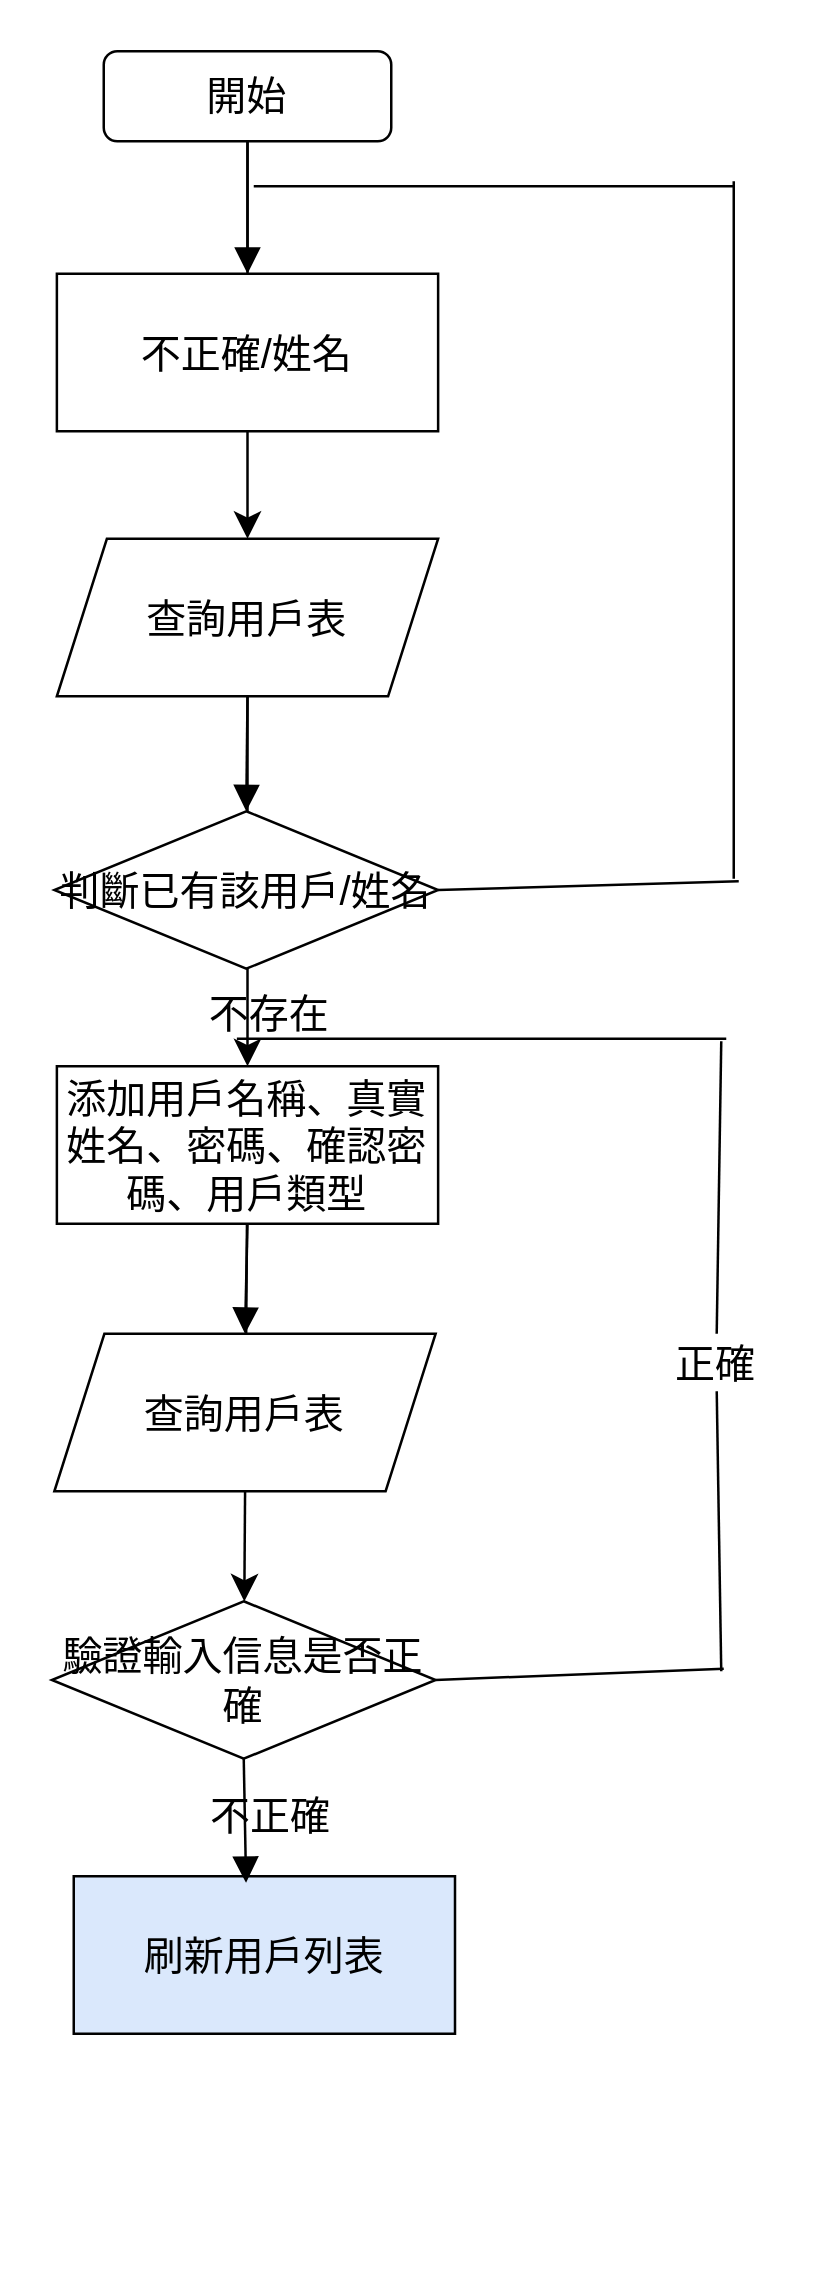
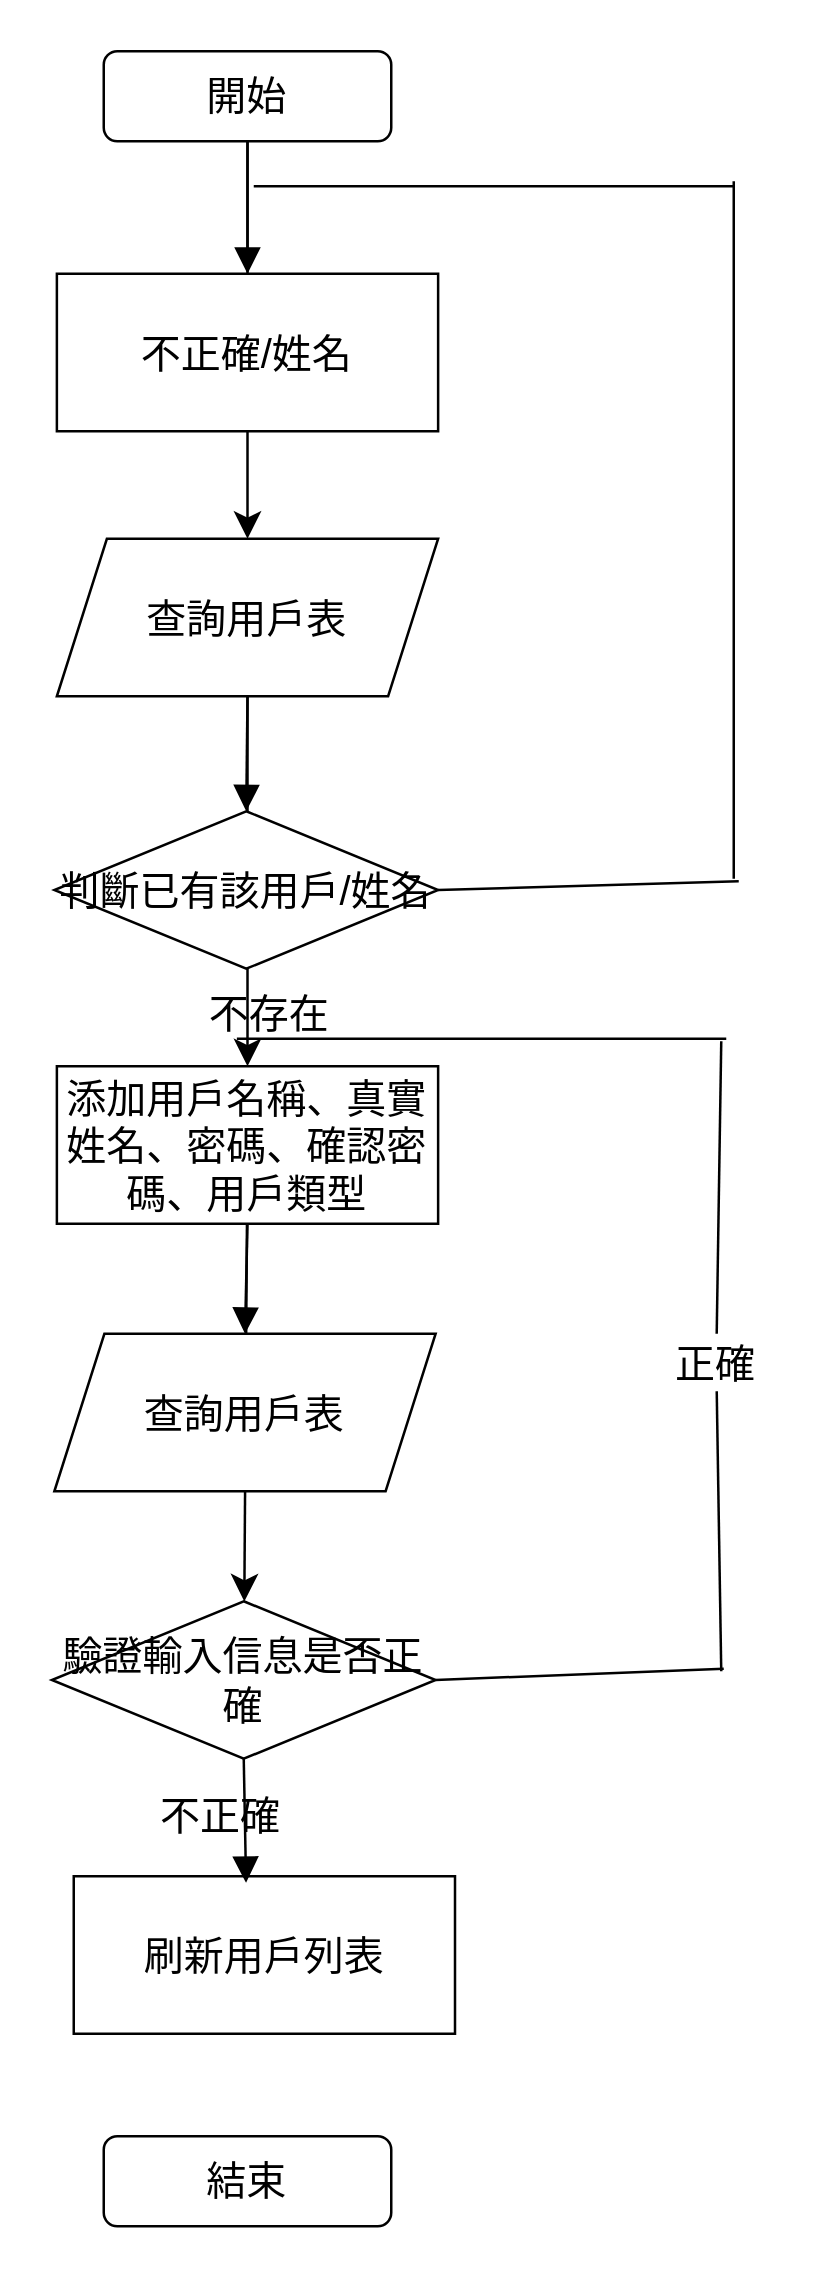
  <mxCell id="0" />
  <mxCell id="1" parent="0" />
  <mxCell id="2" value="" style="edgeStyle=none;curved=1;rounded=0;orthogonalLoop=1;jettySize=auto;html=1;fontSize=12;startSize=8;endSize=8;" edge="1" parent="1" source="3" target="6"><mxGeometry relative="1" as="geometry" /></mxCell>
  <mxCell id="3" value="開始" style="rounded=1;whiteSpace=wrap;html=1;fontSize=16;" vertex="1" parent="1"><mxGeometry x="41" y="20" width="115" height="36" as="geometry" /></mxCell>
  <mxCell id="4" value="不正確/姓名" style="rounded=0;whiteSpace=wrap;html=1;fontSize=16;" vertex="1" parent="1"><mxGeometry x="22.25" y="109" width="152.5" height="63" as="geometry" /></mxCell>
  <mxCell id="5" value="" style="edgeStyle=none;curved=1;rounded=0;orthogonalLoop=1;jettySize=auto;html=1;fontSize=12;startSize=8;endSize=8;" edge="1" parent="1" source="6" target="9"><mxGeometry relative="1" as="geometry" /></mxCell>
  <mxCell id="6" value="查詢用戶表" style="shape=parallelogram;perimeter=parallelogramPerimeter;whiteSpace=wrap;html=1;fixedSize=1;fontSize=16;rotation=0;" vertex="1" parent="1"><mxGeometry x="22.25" y="215" width="152.5" height="63" as="geometry" /></mxCell>
  <mxCell id="7" value="判斷已有該用戶/姓名" style="rhombus;whiteSpace=wrap;html=1;fontSize=16;rotation=0;" vertex="1" parent="1"><mxGeometry x="21.25" y="324" width="153.5" height="63" as="geometry" /></mxCell>
  <mxCell id="8" value="" style="edgeStyle=none;curved=1;rounded=0;orthogonalLoop=1;jettySize=auto;html=1;fontSize=12;startSize=8;endSize=8;" edge="1" parent="1" source="9" target="11"><mxGeometry relative="1" as="geometry" /></mxCell>
  <mxCell id="9" value="添加用戶名稱、真實姓名、密碼、確認密碼、用戶類型" style="rounded=0;whiteSpace=wrap;html=1;fontSize=16;" vertex="1" parent="1"><mxGeometry x="22.25" y="426" width="152.5" height="63" as="geometry" /></mxCell>
  <mxCell id="10" value="查詢用戶表" style="shape=parallelogram;perimeter=parallelogramPerimeter;whiteSpace=wrap;html=1;fixedSize=1;fontSize=16;rotation=0;" vertex="1" parent="1"><mxGeometry x="21.25" y="533" width="152.5" height="63" as="geometry" /></mxCell>
  <mxCell id="11" value="驗證輸入信息是否正確" style="rhombus;whiteSpace=wrap;html=1;fontSize=16;rotation=0;" vertex="1" parent="1"><mxGeometry x="20.25" y="640" width="153.5" height="63" as="geometry" /></mxCell>
- <mxCell id="12" value="刷新用戶列表" style="rounded=0;whiteSpace=wrap;html=1;fontSize=16;fillColor=#dae8fc;" vertex="1" parent="1"><mxGeometry x="29" y="750" width="152.5" height="63" as="geometry" /></mxCell>
+ <mxCell id="12" value="刷新用戶列表" style="rounded=0;whiteSpace=wrap;html=1;fontSize=16;" vertex="1" parent="1"><mxGeometry x="29" y="750" width="152.5" height="63" as="geometry" /></mxCell>
+ <mxCell id="13" value="結束" style="rounded=1;whiteSpace=wrap;html=1;fontSize=16;" vertex="1" parent="1"><mxGeometry x="41" y="854" width="115" height="36" as="geometry" /></mxCell>
  <mxCell id="14" value="" style="html=1;verticalAlign=bottom;endArrow=block;curved=0;rounded=0;fontSize=12;startSize=8;endSize=8;exitX=0.5;exitY=1;exitDx=0;exitDy=0;entryX=0.5;entryY=0;entryDx=0;entryDy=0;" edge="1" parent="1" source="6" target="7"><mxGeometry x="-0.391" y="13" width="80" relative="1" as="geometry"><mxPoint x="176" y="580" as="sourcePoint" /><mxPoint x="256" y="580" as="targetPoint" /><mxPoint as="offset" /></mxGeometry></mxCell>
  <mxCell id="15" value="" style="html=1;verticalAlign=bottom;endArrow=block;curved=0;rounded=0;fontSize=12;startSize=8;endSize=8;exitX=0.5;exitY=1;exitDx=0;exitDy=0;entryX=0.5;entryY=0;entryDx=0;entryDy=0;" edge="1" parent="1" source="9" target="10"><mxGeometry width="80" relative="1" as="geometry"><mxPoint x="176" y="380" as="sourcePoint" /><mxPoint x="256" y="380" as="targetPoint" /></mxGeometry></mxCell>
  <mxCell id="16" value="" style="html=1;verticalAlign=bottom;endArrow=block;curved=0;rounded=0;fontSize=12;startSize=8;endSize=8;exitX=0.5;exitY=1;exitDx=0;exitDy=0;entryX=0.5;entryY=0;entryDx=0;entryDy=0;" edge="1" parent="1" source="3" target="4"><mxGeometry width="80" relative="1" as="geometry"><mxPoint x="176" y="180" as="sourcePoint" /><mxPoint x="256" y="180" as="targetPoint" /></mxGeometry></mxCell>
  <mxCell id="17" value="" style="html=1;verticalAlign=bottom;endArrow=block;curved=0;rounded=0;fontSize=12;startSize=8;endSize=8;exitX=0.5;exitY=1;exitDx=0;exitDy=0;entryX=0.452;entryY=0.042;entryDx=0;entryDy=0;entryPerimeter=0;" edge="1" parent="1" source="11" target="12"><mxGeometry x="0.007" width="80" relative="1" as="geometry"><mxPoint x="176" y="680" as="sourcePoint" /><mxPoint x="256" y="680" as="targetPoint" /><mxPoint as="offset" /></mxGeometry></mxCell>
  <mxCell id="18" value="" style="endArrow=none;html=1;rounded=0;fontSize=12;startSize=8;endSize=8;curved=1;" edge="1" parent="1"><mxGeometry width="50" height="50" relative="1" as="geometry"><mxPoint x="101" y="74" as="sourcePoint" /><mxPoint x="293" y="74" as="targetPoint" /></mxGeometry></mxCell>
  <mxCell id="19" value="" style="endArrow=none;html=1;rounded=0;fontSize=12;startSize=8;endSize=8;curved=1;" edge="1" parent="1"><mxGeometry width="50" height="50" relative="1" as="geometry"><mxPoint x="293" y="351" as="sourcePoint" /><mxPoint x="293" y="72" as="targetPoint" /></mxGeometry></mxCell>
  <mxCell id="20" value="" style="endArrow=none;html=1;rounded=0;fontSize=12;startSize=8;endSize=8;curved=1;exitX=1;exitY=0.5;exitDx=0;exitDy=0;" edge="1" parent="1" source="7"><mxGeometry width="50" height="50" relative="1" as="geometry"><mxPoint x="204" y="205" as="sourcePoint" /><mxPoint x="295" y="352" as="targetPoint" /></mxGeometry></mxCell>
  <mxCell id="21" value="不存在" style="text;strokeColor=none;fillColor=none;html=1;align=center;verticalAlign=middle;whiteSpace=wrap;rounded=0;fontSize=16;" vertex="1" parent="1"><mxGeometry x="81" y="394" width="53" height="21" as="geometry" /></mxCell>
  <mxCell id="22" value="" style="endArrow=none;html=1;rounded=0;fontSize=12;startSize=8;endSize=8;curved=1;exitX=0.25;exitY=1;exitDx=0;exitDy=0;" edge="1" parent="1" source="21"><mxGeometry width="50" height="50" relative="1" as="geometry"><mxPoint x="204" y="505" as="sourcePoint" /><mxPoint x="290" y="415" as="targetPoint" /></mxGeometry></mxCell>
  <mxCell id="23" value="" style="endArrow=none;html=1;rounded=0;fontSize=12;startSize=8;endSize=8;curved=1;" edge="1" parent="1" source="26"><mxGeometry width="50" height="50" relative="1" as="geometry"><mxPoint x="288" y="668" as="sourcePoint" /><mxPoint x="288" y="416" as="targetPoint" /></mxGeometry></mxCell>
  <mxCell id="24" value="" style="endArrow=none;html=1;rounded=0;fontSize=12;startSize=8;endSize=8;curved=1;exitX=1;exitY=0.5;exitDx=0;exitDy=0;" edge="1" parent="1" source="11"><mxGeometry width="50" height="50" relative="1" as="geometry"><mxPoint x="204" y="505" as="sourcePoint" /><mxPoint x="289" y="667" as="targetPoint" /></mxGeometry></mxCell>
  <mxCell id="25" value="" style="endArrow=none;html=1;rounded=0;fontSize=12;startSize=8;endSize=8;curved=1;" edge="1" parent="1" target="26"><mxGeometry width="50" height="50" relative="1" as="geometry"><mxPoint x="288" y="668" as="sourcePoint" /><mxPoint x="288" y="416" as="targetPoint" /></mxGeometry></mxCell>
  <mxCell id="26" value="正確" style="text;strokeColor=none;fillColor=none;html=1;align=center;verticalAlign=middle;whiteSpace=wrap;rounded=0;fontSize=16;" vertex="1" parent="1"><mxGeometry x="266" y="533" width="40" height="23" as="geometry" /></mxCell>
- <mxCell id="27" value="不正確" style="text;strokeColor=none;fillColor=none;html=1;align=center;verticalAlign=middle;whiteSpace=wrap;rounded=0;fontSize=16;" vertex="1" parent="1"><mxGeometry x="73.5" y="713" width="68" height="26" as="geometry" /></mxCell>
+ <mxCell id="27" value="不正確" style="text;strokeColor=none;fillColor=none;html=1;align=center;verticalAlign=middle;whiteSpace=wrap;rounded=0;fontSize=16;" vertex="1" parent="1"><mxGeometry x="53.5" y="713" width="68" height="26" as="geometry" /></mxCell>
